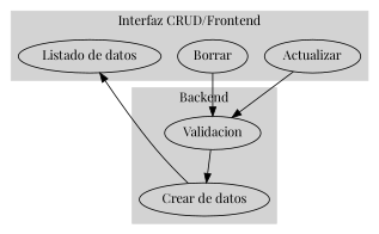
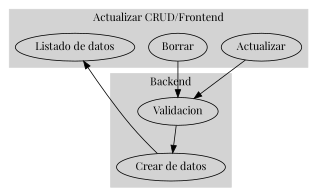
  digraph {
    fontname="Playfair Display"
    node [fontname="Playfair Display"]
    edge [fontname="Playfair Display"]
    n1 [label=Validacion]
    n2 [label="Crear de datos"]
    n3 [label=Actualizar]
    n4 [label=Borrar]
    n5 [label="Listado de datos"]
    subgraph cluster_1 {
      color=lightgrey
      label=Backend
      style=filled
      n1
      n2
    }
    subgraph cluster_2 {
      color=lightgrey
-     label="Interfaz CRUD/Frontend"
+     label="Actualizar CRUD/Frontend"
      style=filled
      n3
      n4
      n5
    }
    n1 -> n2
    n2 -> n5
    n3 -> n1
    n4 -> n1
  }
